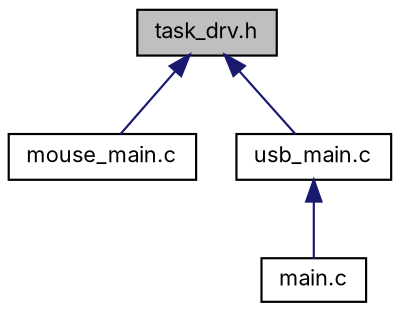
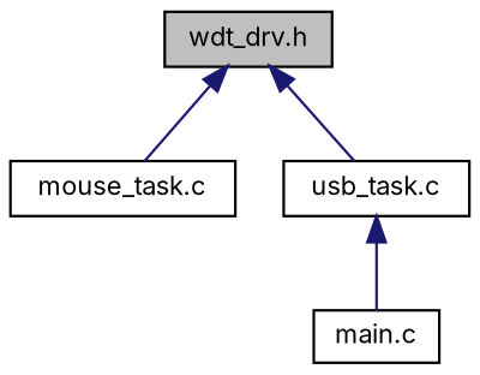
  digraph {
    fontname=Inter
    node [color=black fillcolor=white fontname=Inter fontsize=10 shape=record style=filled]
    edge [color=midnightblue dir=back fontname=Inter fontsize=10 labelfontname="FreeSans.ttf" labelfontsize=10 style=solid]
-   n1 [fillcolor=grey75 fontcolor=black height=0.2 label="task_drv.h" width=0.4]
-   n2 [height=0.2 label="mouse_main.c" width=0.4]
-   n3 [height=0.2 label="usb_main.c" width=0.4]
+   n1 [fillcolor=grey75 fontcolor=black height=0.2 label="wdt_drv.h" width=0.4]
+   n2 [height=0.2 label="mouse_task.c" width=0.4]
+   n3 [height=0.2 label="usb_task.c" width=0.4]
    n4 [height=0.2 label="main.c" width=0.4]
    n1 -> n2
    n1 -> n3
    n3 -> n4
  }
